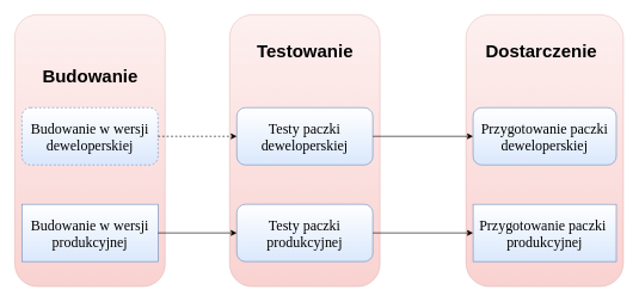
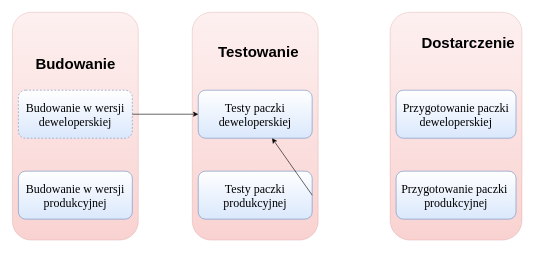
  <mxCell id="0" />
  <mxCell id="1" parent="0" />
  <mxCell id="2" value="" style="fillColor=#f8cecc;strokeColor=#b85450;opacity=30;glass=0;rounded=1;gradientColor=#ea6b66;" parent="1" vertex="1"><mxGeometry x="320" y="20" width="210" height="380" as="geometry" /></mxCell>
  <mxCell id="3" value="" style="fillColor=#f8cecc;strokeColor=#b85450;opacity=30;rounded=1;gradientColor=#ea6b66;" parent="1" vertex="1"><mxGeometry x="20" y="20" width="210" height="380" as="geometry" /></mxCell>
  <mxCell id="4" value="Budowanie w wersji&#10;deweloperskiej" style="rounded=1;fillColor=#dae8fc;strokeColor=#6c8ebf;fontStyle=0;fontFamily=Tahoma;fontSize=20;gradientColor=#ffffff;gradientDirection=north;dashed=1;" parent="1" vertex="1"><mxGeometry x="30" y="150" width="190" height="80" as="geometry" /></mxCell>
- <mxCell id="5" value="&#10;Budowanie w wersji&#10;produkcyjnej&#10;" style="fillColor=#dae8fc;strokeColor=#6c8ebf;fontStyle=0;fontFamily=Tahoma;fontSize=20;gradientColor=#ffffff;gradientDirection=north;rounded=0;" parent="1" vertex="1"><mxGeometry x="30" y="285" width="190" height="80" as="geometry" /></mxCell>
+ <mxCell id="5" value="&#10;Budowanie w wersji&#10;produkcyjnej&#10;" style="rounded=1;fillColor=#dae8fc;strokeColor=#6c8ebf;fontStyle=0;fontFamily=Tahoma;fontSize=20;gradientColor=#ffffff;gradientDirection=north;" parent="1" vertex="1"><mxGeometry x="30" y="285" width="190" height="80" as="geometry" /></mxCell>
  <mxCell id="6" style="edgeStyle=orthogonalEdgeStyle;rounded=0;orthogonalLoop=1;jettySize=auto;html=1;exitX=0.5;exitY=1;exitDx=0;exitDy=0;" parent="1" source="3" target="3" edge="1"><mxGeometry relative="1" as="geometry" /></mxCell>
  <mxCell id="7" value="Testy paczki&#10;deweloperskiej" style="rounded=1;fillColor=#dae8fc;strokeColor=#6c8ebf;fontStyle=0;fontFamily=Tahoma;fontSize=20;gradientColor=#ffffff;gradientDirection=north;" parent="1" vertex="1"><mxGeometry x="330" y="150" width="190" height="80" as="geometry" /></mxCell>
  <mxCell id="8" value="Testy paczki&#10;produkcyjnej" style="rounded=1;fillColor=#dae8fc;strokeColor=#6c8ebf;fontStyle=0;fontFamily=Tahoma;fontSize=20;gradientColor=#ffffff;gradientDirection=north;" parent="1" vertex="1"><mxGeometry x="330" y="285" width="190" height="80" as="geometry" /></mxCell>
  <mxCell id="9" value="" style="fillColor=#f8cecc;strokeColor=#b85450;opacity=30;glass=0;rounded=1;gradientColor=#ea6b66;" parent="1" vertex="1"><mxGeometry x="650" y="20" width="220" height="380" as="geometry" /></mxCell>
  <mxCell id="10" value="Przygotowanie paczki&#10;deweloperskiej" style="rounded=1;fillColor=#dae8fc;strokeColor=#6c8ebf;fontStyle=0;fontFamily=Tahoma;fontSize=20;gradientColor=#ffffff;gradientDirection=north;" parent="1" vertex="1"><mxGeometry x="660" y="150" width="200" height="80" as="geometry" /></mxCell>
- <mxCell id="11" value="Przygotowanie paczki &#10;produkcyjnej" style="fillColor=#dae8fc;strokeColor=#6c8ebf;fontStyle=0;fontFamily=Tahoma;fontSize=20;gradientColor=#ffffff;gradientDirection=north;rounded=0;" parent="1" vertex="1"><mxGeometry x="660" y="285" width="200" height="80" as="geometry" /></mxCell>
- <mxCell id="12" value="" style="endArrow=classic;html=1;entryX=0;entryY=0.5;entryDx=0;entryDy=0;dashed=1;" parent="1" source="4" target="7" edge="1"><mxGeometry width="50" height="50" relative="1" as="geometry"><mxPoint x="20" y="480" as="sourcePoint" /><mxPoint x="70" y="430" as="targetPoint" /></mxGeometry></mxCell>
- <mxCell id="13" value="" style="endArrow=classic;html=1;exitX=1;exitY=0.5;exitDx=0;exitDy=0;" parent="1" source="7" target="10" edge="1"><mxGeometry width="50" height="50" relative="1" as="geometry"><mxPoint x="520" y="190" as="sourcePoint" /><mxPoint x="340" y="200" as="targetPoint" /><Array as="points" /></mxGeometry></mxCell>
- <mxCell id="14" value="" style="endArrow=classic;html=1;entryX=0;entryY=0.5;entryDx=0;entryDy=0;exitX=1;exitY=0.5;exitDx=0;exitDy=0;" parent="1" source="5" target="8" edge="1"><mxGeometry width="50" height="50" relative="1" as="geometry"><mxPoint x="240" y="259.5" as="sourcePoint" /><mxPoint x="350" y="259.5" as="targetPoint" /></mxGeometry></mxCell>
- <mxCell id="15" value="" style="endArrow=classic;html=1;entryX=0;entryY=0.5;entryDx=0;entryDy=0;exitX=1;exitY=0.5;exitDx=0;exitDy=0;" parent="1" source="8" target="11" edge="1"><mxGeometry width="50" height="50" relative="1" as="geometry"><mxPoint x="540" y="440" as="sourcePoint" /><mxPoint x="650" y="440" as="targetPoint" /></mxGeometry></mxCell>
+ <mxCell id="11" value="Przygotowanie paczki &#10;produkcyjnej" style="rounded=1;fillColor=#dae8fc;strokeColor=#6c8ebf;fontStyle=0;fontFamily=Tahoma;fontSize=20;gradientColor=#ffffff;gradientDirection=north;" parent="1" vertex="1"><mxGeometry x="660" y="285" width="200" height="80" as="geometry" /></mxCell>
+ <mxCell id="12" value="" style="endArrow=classic;html=1;entryX=0;entryY=0.5;entryDx=0;entryDy=0;" parent="1" source="4" target="7" edge="1"><mxGeometry width="50" height="50" relative="1" as="geometry"><mxPoint x="20" y="480" as="sourcePoint" /><mxPoint x="70" y="430" as="targetPoint" /></mxGeometry></mxCell>
+ <mxCell id="15" value="" style="endArrow=classic;html=1;exitX=1;exitY=0.5;exitDx=0;exitDy=0;" parent="1" source="8" target="7" edge="1"><mxGeometry width="50" height="50" relative="1" as="geometry"><mxPoint x="540" y="440" as="sourcePoint" /><mxPoint x="650" y="440" as="targetPoint" /></mxGeometry></mxCell>
  <mxCell id="16" value="&lt;font style=&quot;font-size: 25px;&quot;&gt;Budowanie&lt;/font&gt;" style="text;html=1;align=center;verticalAlign=middle;resizable=0;points=[];;autosize=1;fontSize=25;fontStyle=1" parent="1" vertex="1"><mxGeometry x="50" y="85" width="150" height="40" as="geometry" /></mxCell>
- <mxCell id="17" value="Testowanie" style="text;html=1;align=center;verticalAlign=middle;resizable=0;points=[];;autosize=1;fontSize=25;fontStyle=1" parent="1" vertex="1"><mxGeometry x="350" y="50" width="150" height="40" as="geometry" /></mxCell>
- <mxCell id="18" value="&lt;font style=&quot;font-size: 25px;&quot;&gt;Dostarczenie&lt;/font&gt;" style="text;html=1;align=center;verticalAlign=middle;resizable=0;points=[];;autosize=1;fontSize=25;fontStyle=1" parent="1" vertex="1"><mxGeometry x="670" y="50" width="170" height="40" as="geometry" /></mxCell>
+ <mxCell id="17" value="Testowanie" style="text;html=1;align=center;verticalAlign=middle;resizable=0;points=[];;autosize=1;fontSize=25;fontStyle=1" parent="1" vertex="1"><mxGeometry x="355" y="65" width="150" height="40" as="geometry" /></mxCell>
+ <mxCell id="18" value="&lt;font style=&quot;font-size: 25px;&quot;&gt;Dostarczenie&lt;/font&gt;" style="text;html=1;align=center;verticalAlign=middle;resizable=0;points=[];;autosize=1;fontSize=25;fontStyle=1" parent="1" vertex="1"><mxGeometry x="695" y="50" width="170" height="40" as="geometry" /></mxCell>
